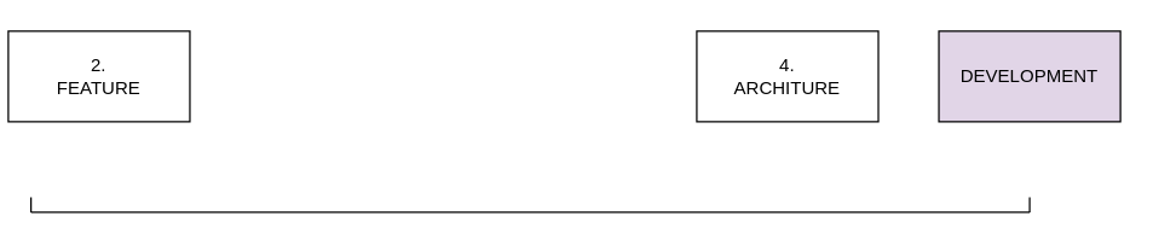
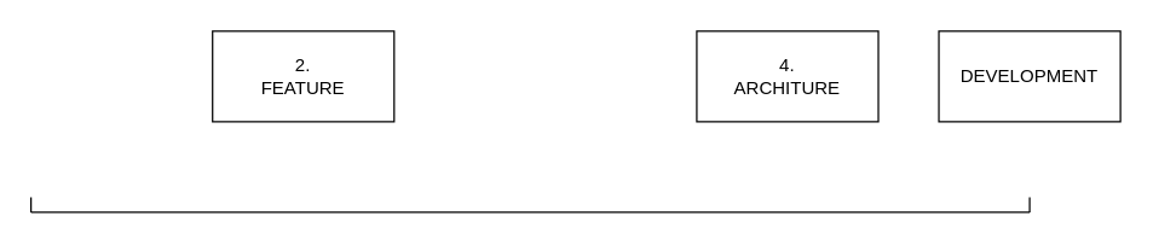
  <mxCell id="0" />
  <mxCell id="1" parent="0" />
- <mxCell id="2" value="2.&lt;br&gt;FEATURE" style="rounded=0;whiteSpace=wrap;html=1;" vertex="1" parent="1"><mxGeometry x="5" y="20" width="120" height="60" as="geometry" /></mxCell>
+ <mxCell id="2" value="2.&lt;br&gt;FEATURE" style="rounded=0;whiteSpace=wrap;html=1;" vertex="1" parent="1"><mxGeometry x="140" y="20" width="120" height="60" as="geometry" /></mxCell>
  <mxCell id="3" value="4.&lt;br&gt;ARCHITURE" style="rounded=0;whiteSpace=wrap;html=1;" vertex="1" parent="1"><mxGeometry x="460" y="20" width="120" height="60" as="geometry" /></mxCell>
- <mxCell id="4" value="DEVELOPMENT" style="rounded=0;whiteSpace=wrap;html=1;fillColor=#e1d5e7;" vertex="1" parent="1"><mxGeometry x="620" y="20" width="120" height="60" as="geometry" /></mxCell>
+ <mxCell id="4" value="DEVELOPMENT" style="rounded=0;whiteSpace=wrap;html=1;" vertex="1" parent="1"><mxGeometry x="620" y="20" width="120" height="60" as="geometry" /></mxCell>
  <mxCell id="5" value="" style="endArrow=none;html=1;rounded=0;fontColor=#808080;" edge="1" parent="1"><mxGeometry width="50" height="50" relative="1" as="geometry"><mxPoint x="20" y="140" as="sourcePoint" /><mxPoint x="680" y="140" as="targetPoint" /></mxGeometry></mxCell>
  <mxCell id="6" value="" style="endArrow=none;html=1;rounded=0;fontColor=#808080;" edge="1" parent="1"><mxGeometry width="50" height="50" relative="1" as="geometry"><mxPoint x="20" y="140" as="sourcePoint" /><mxPoint x="20" y="130" as="targetPoint" /></mxGeometry></mxCell>
  <mxCell id="7" value="" style="endArrow=none;html=1;rounded=0;fontColor=#808080;" edge="1" parent="1"><mxGeometry width="50" height="50" relative="1" as="geometry"><mxPoint x="680" y="140" as="sourcePoint" /><mxPoint x="680" y="130" as="targetPoint" /></mxGeometry></mxCell>
